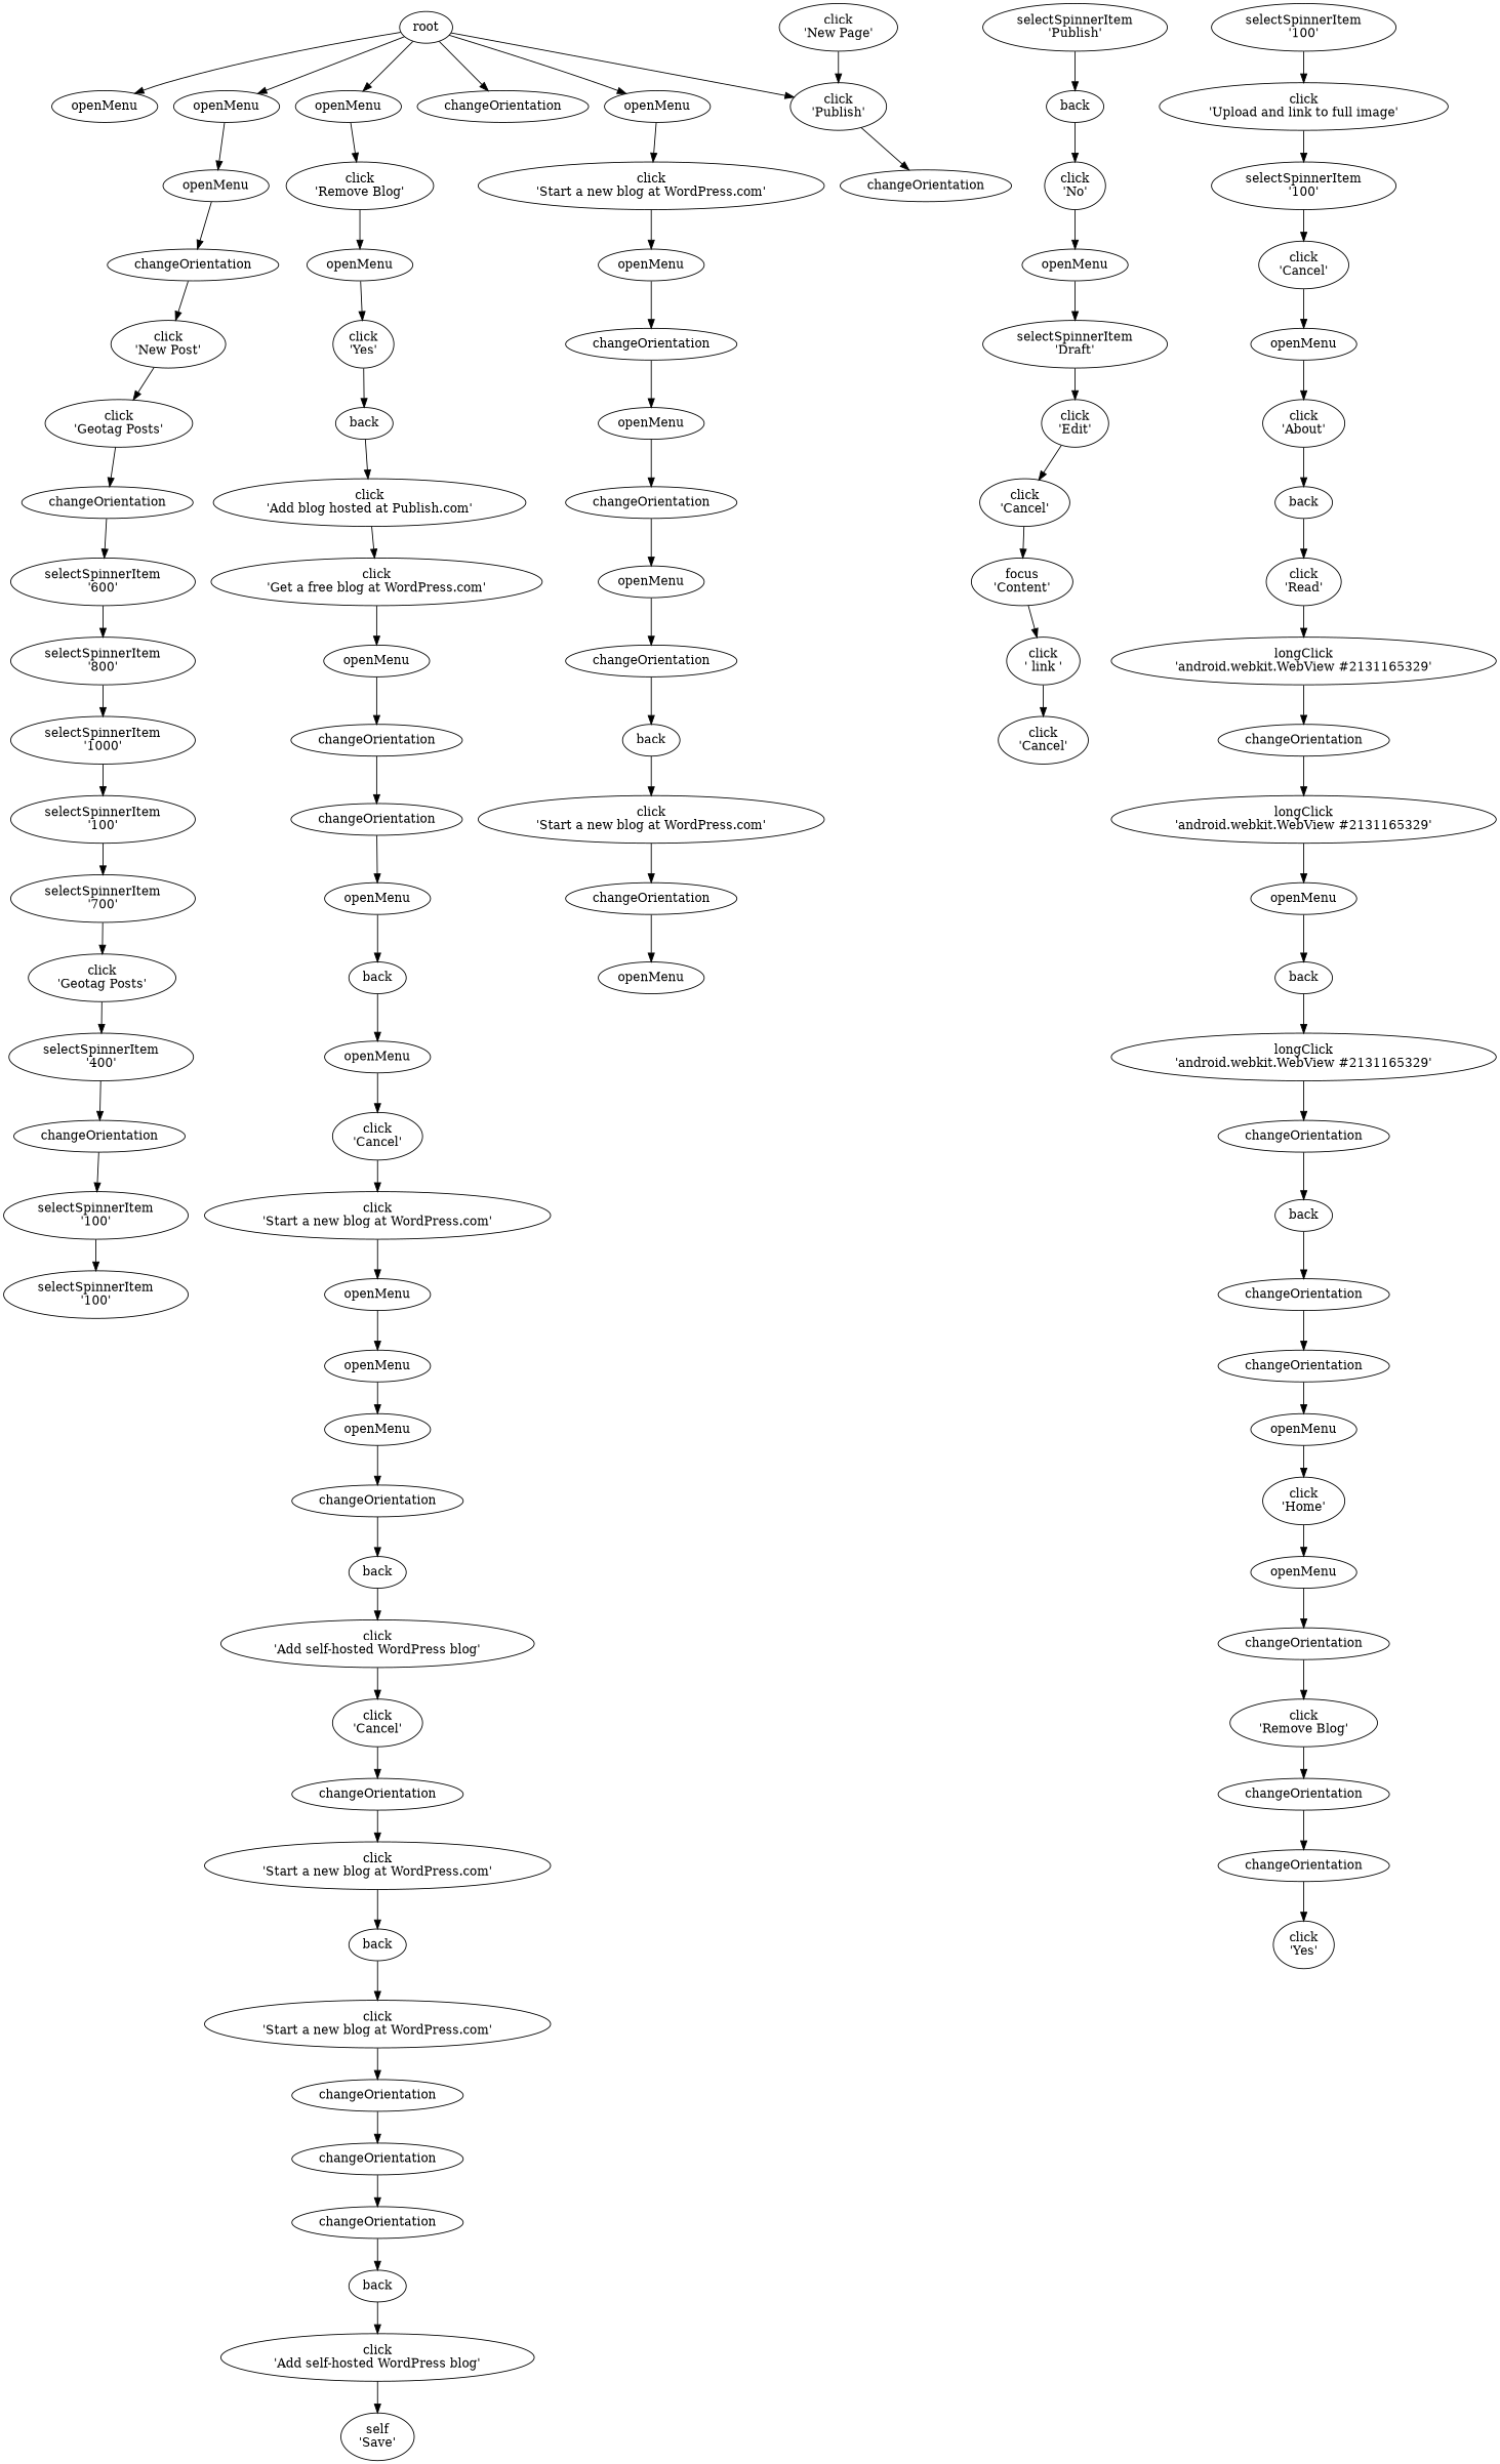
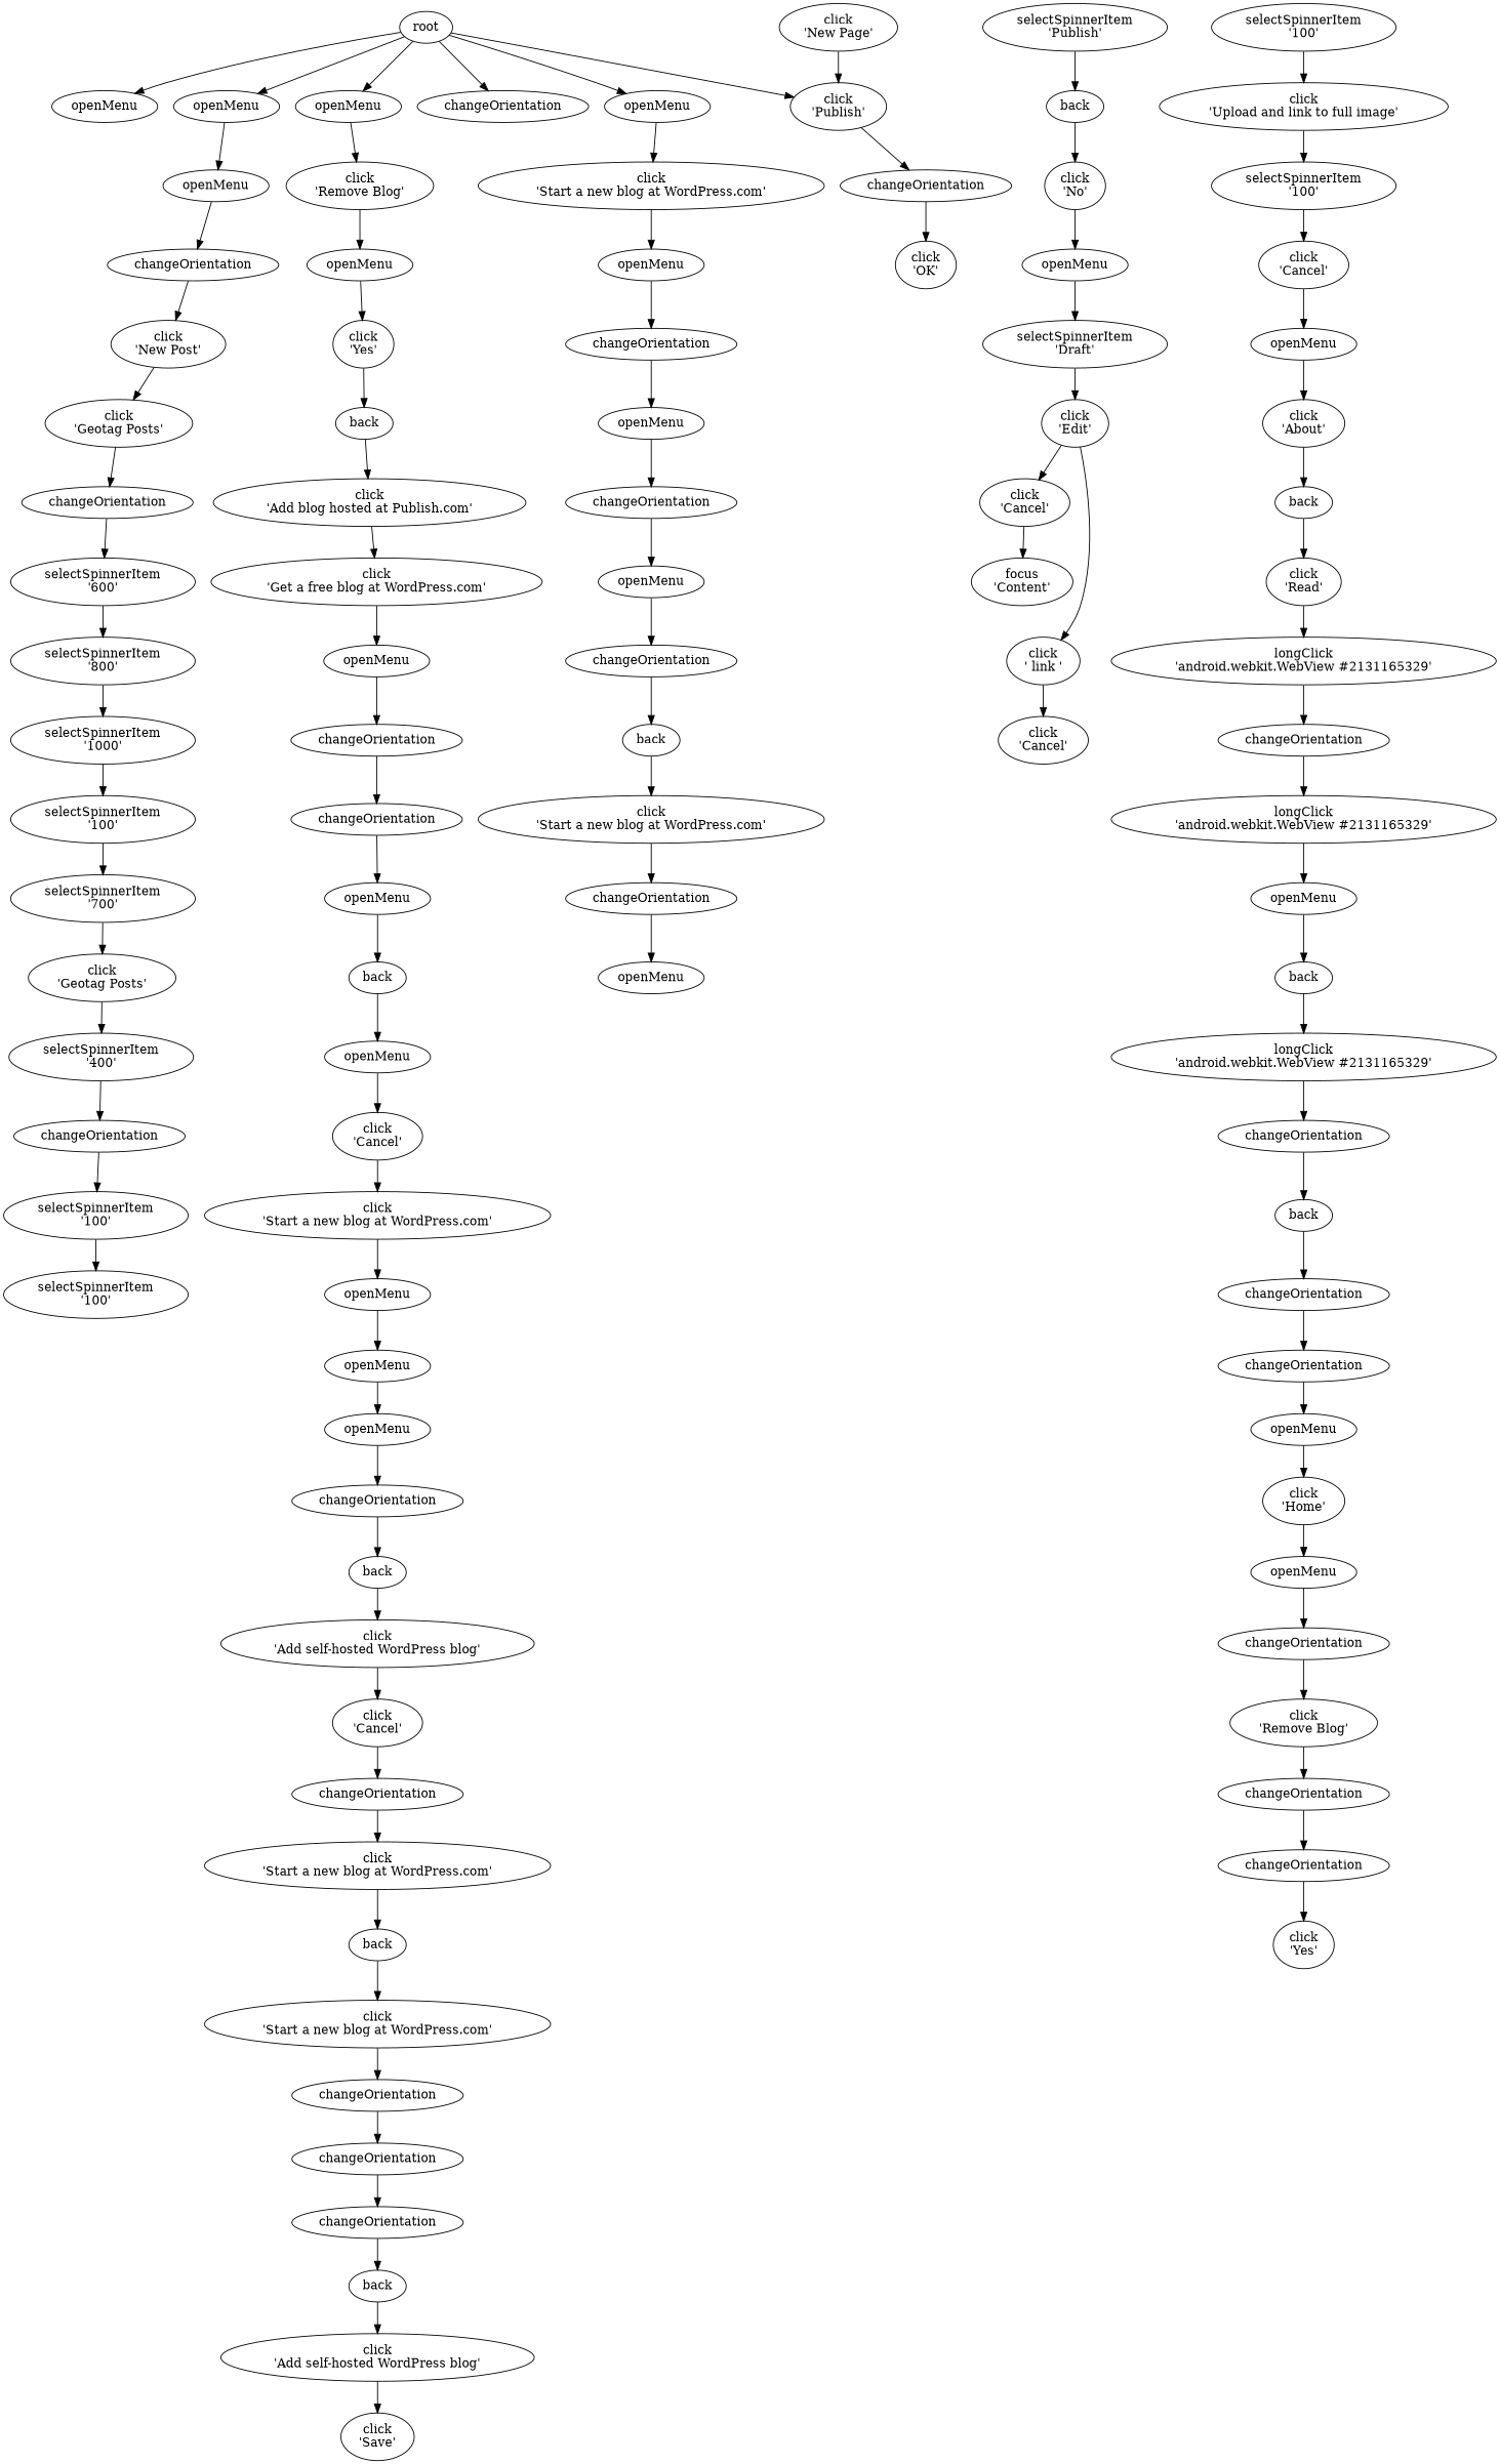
  digraph {
    n1 [label=openMenu]
    root
    n3 [label=openMenu]
    n4 [label=openMenu]
    n5 [label=changeOrientation]
    n6 [label=openMenu]
    n7 [label="click\n'Publish'"]
    n8 [label="click\n'New Page'"]
    n9 [label=openMenu]
    n10 [label="click\n'Remove Blog'"]
    n11 [label="click\n'Start a new blog at WordPress.com'"]
    n12 [label=changeOrientation]
+   n13 [label="click\n'OK'"]
    n14 [label="selectSpinnerItem\n'Publish'"]
    n15 [label=back]
    n16 [label="click\n'No'"]
    n17 [label=openMenu]
    n18 [label="selectSpinnerItem\n'Draft'"]
    n19 [label="click\n'Edit'"]
    n20 [label="click\n'Cancel'"]
    n21 [label="focus\n'Content'"]
    n22 [label="click\n' link '"]
    n23 [label="click\n'Cancel'"]
    n24 [label=changeOrientation]
    n25 [label="click\n'New Post'"]
    n26 [label="click\n'Geotag Posts'"]
    n27 [label=changeOrientation]
    n28 [label="selectSpinnerItem\n'600'"]
    n29 [label="selectSpinnerItem\n'800'"]
    n30 [label="selectSpinnerItem\n'1000'"]
    n31 [label="selectSpinnerItem\n'100'"]
    n32 [label="selectSpinnerItem\n'700'"]
    n33 [label="click\n'Geotag Posts'"]
    n34 [label="selectSpinnerItem\n'400'"]
    n35 [label=changeOrientation]
    n36 [label="selectSpinnerItem\n'100'"]
    n37 [label="selectSpinnerItem\n'100'"]
    n38 [label="selectSpinnerItem\n'100'"]
    n39 [label="click\n'Upload and link to full image'"]
    n40 [label="selectSpinnerItem\n'100'"]
    n41 [label="click\n'Cancel'"]
    n42 [label=openMenu]
    n43 [label="click\n'About'"]
    n44 [label=back]
    n45 [label="click\n'Read'"]
    n46 [label="longClick\n'android.webkit.WebView #2131165329'"]
    n47 [label=changeOrientation]
    n48 [label="longClick\n'android.webkit.WebView #2131165329'"]
    n49 [label=openMenu]
    n50 [label=back]
    n51 [label="longClick\n'android.webkit.WebView #2131165329'"]
    n52 [label=changeOrientation]
    n53 [label=back]
    n54 [label=changeOrientation]
    n55 [label=changeOrientation]
    n56 [label=openMenu]
    n57 [label="click\n'Home'"]
    n58 [label=openMenu]
    n59 [label=changeOrientation]
    n60 [label="click\n'Remove Blog'"]
    n61 [label=changeOrientation]
    n62 [label=changeOrientation]
    n63 [label="click\n'Yes'"]
    n64 [label=openMenu]
    n65 [label="click\n'Yes'"]
    n66 [label=back]
    n67 [label="click\n'Add blog hosted at Publish.com'"]
    n68 [label="click\n'Get a free blog at WordPress.com'"]
    n69 [label=openMenu]
    n70 [label=changeOrientation]
    n71 [label=changeOrientation]
    n72 [label=openMenu]
    n73 [label=back]
    n74 [label=openMenu]
    n75 [label="click\n'Cancel'"]
    n76 [label="click\n'Start a new blog at WordPress.com'"]
    n77 [label=openMenu]
    n78 [label=openMenu]
    n79 [label=openMenu]
    n80 [label=changeOrientation]
    n81 [label=back]
    n82 [label="click\n'Add self-hosted WordPress blog'"]
    n83 [label="click\n'Cancel'"]
    n84 [label=changeOrientation]
    n85 [label="click\n'Start a new blog at WordPress.com'"]
    n86 [label=back]
    n87 [label="click\n'Start a new blog at WordPress.com'"]
    n88 [label=changeOrientation]
    n89 [label=changeOrientation]
    n90 [label=changeOrientation]
    n91 [label=back]
    n92 [label="click\n'Add self-hosted WordPress blog'"]
-   n93 [label="self\n'Save'"]
+   n93 [label="click\n'Save'"]
    n94 [label=openMenu]
    n95 [label=changeOrientation]
    n96 [label=openMenu]
    n97 [label=changeOrientation]
    n98 [label=openMenu]
    n99 [label=changeOrientation]
    n100 [label=back]
    n101 [label="click\n'Start a new blog at WordPress.com'"]
    n102 [label=changeOrientation]
    n103 [label=openMenu]
    root -> n1
    root -> n3
    root -> n4
    root -> n5
    root -> n6
    root -> n7
    n3 -> n9
    n4 -> n10
    n6 -> n11
    n7 -> n12
    n8 -> n7
    n9 -> n24
    n10 -> n64
    n11 -> n94
+   n12 -> n13
    n14 -> n15
    n15 -> n16
    n16 -> n17
    n17 -> n18
    n18 -> n19
    n19 -> n20
    n20 -> n21
-   n21 -> n22
+   n19 -> n22
    n22 -> n23
    n24 -> n25
    n25 -> n26
    n26 -> n27
    n27 -> n28
    n28 -> n29
    n29 -> n30
    n30 -> n31
    n31 -> n32
    n32 -> n33
    n33 -> n34
    n34 -> n35
    n35 -> n36
    n36 -> n37
    n38 -> n39
    n39 -> n40
    n40 -> n41
    n41 -> n42
    n42 -> n43
    n43 -> n44
    n44 -> n45
    n45 -> n46
    n46 -> n47
    n47 -> n48
    n48 -> n49
    n49 -> n50
    n50 -> n51
    n51 -> n52
    n52 -> n53
    n53 -> n54
    n54 -> n55
    n55 -> n56
    n56 -> n57
    n57 -> n58
    n58 -> n59
    n59 -> n60
    n60 -> n61
    n61 -> n62
    n62 -> n63
    n64 -> n65
    n65 -> n66
    n66 -> n67
    n67 -> n68
    n68 -> n69
    n69 -> n70
    n70 -> n71
    n71 -> n72
    n72 -> n73
    n73 -> n74
    n74 -> n75
    n75 -> n76
    n76 -> n77
    n77 -> n78
    n78 -> n79
    n79 -> n80
    n80 -> n81
    n81 -> n82
    n82 -> n83
    n83 -> n84
    n84 -> n85
    n85 -> n86
    n86 -> n87
    n87 -> n88
    n88 -> n89
    n89 -> n90
    n90 -> n91
    n91 -> n92
    n92 -> n93
    n94 -> n95
    n95 -> n96
    n96 -> n97
    n97 -> n98
    n98 -> n99
    n99 -> n100
    n100 -> n101
    n101 -> n102
    n102 -> n103
  }
